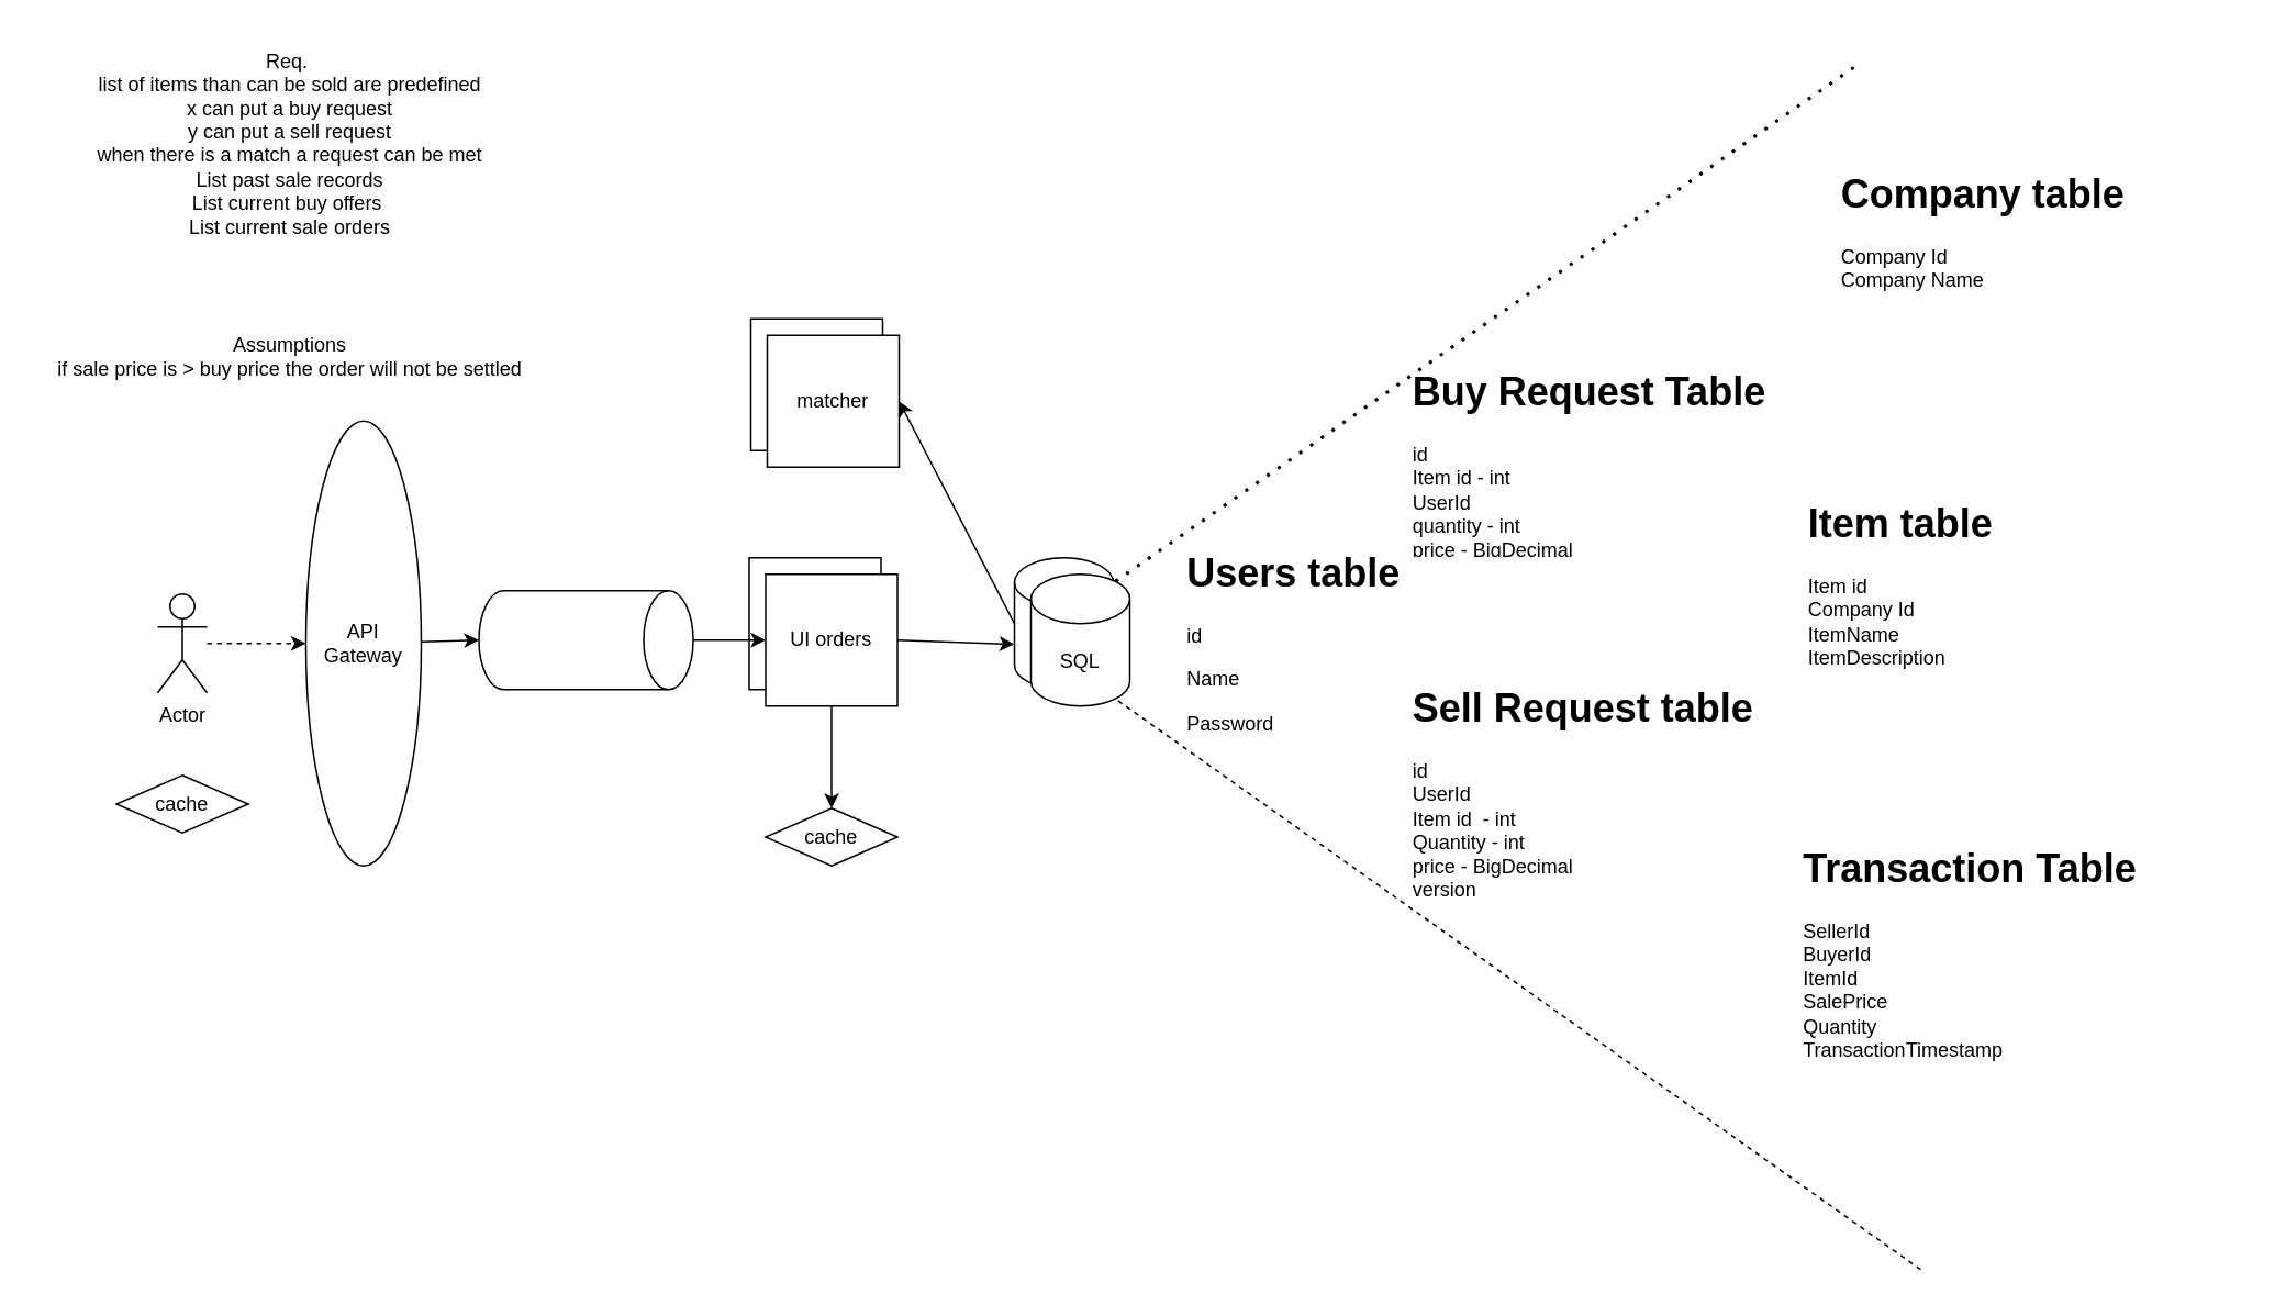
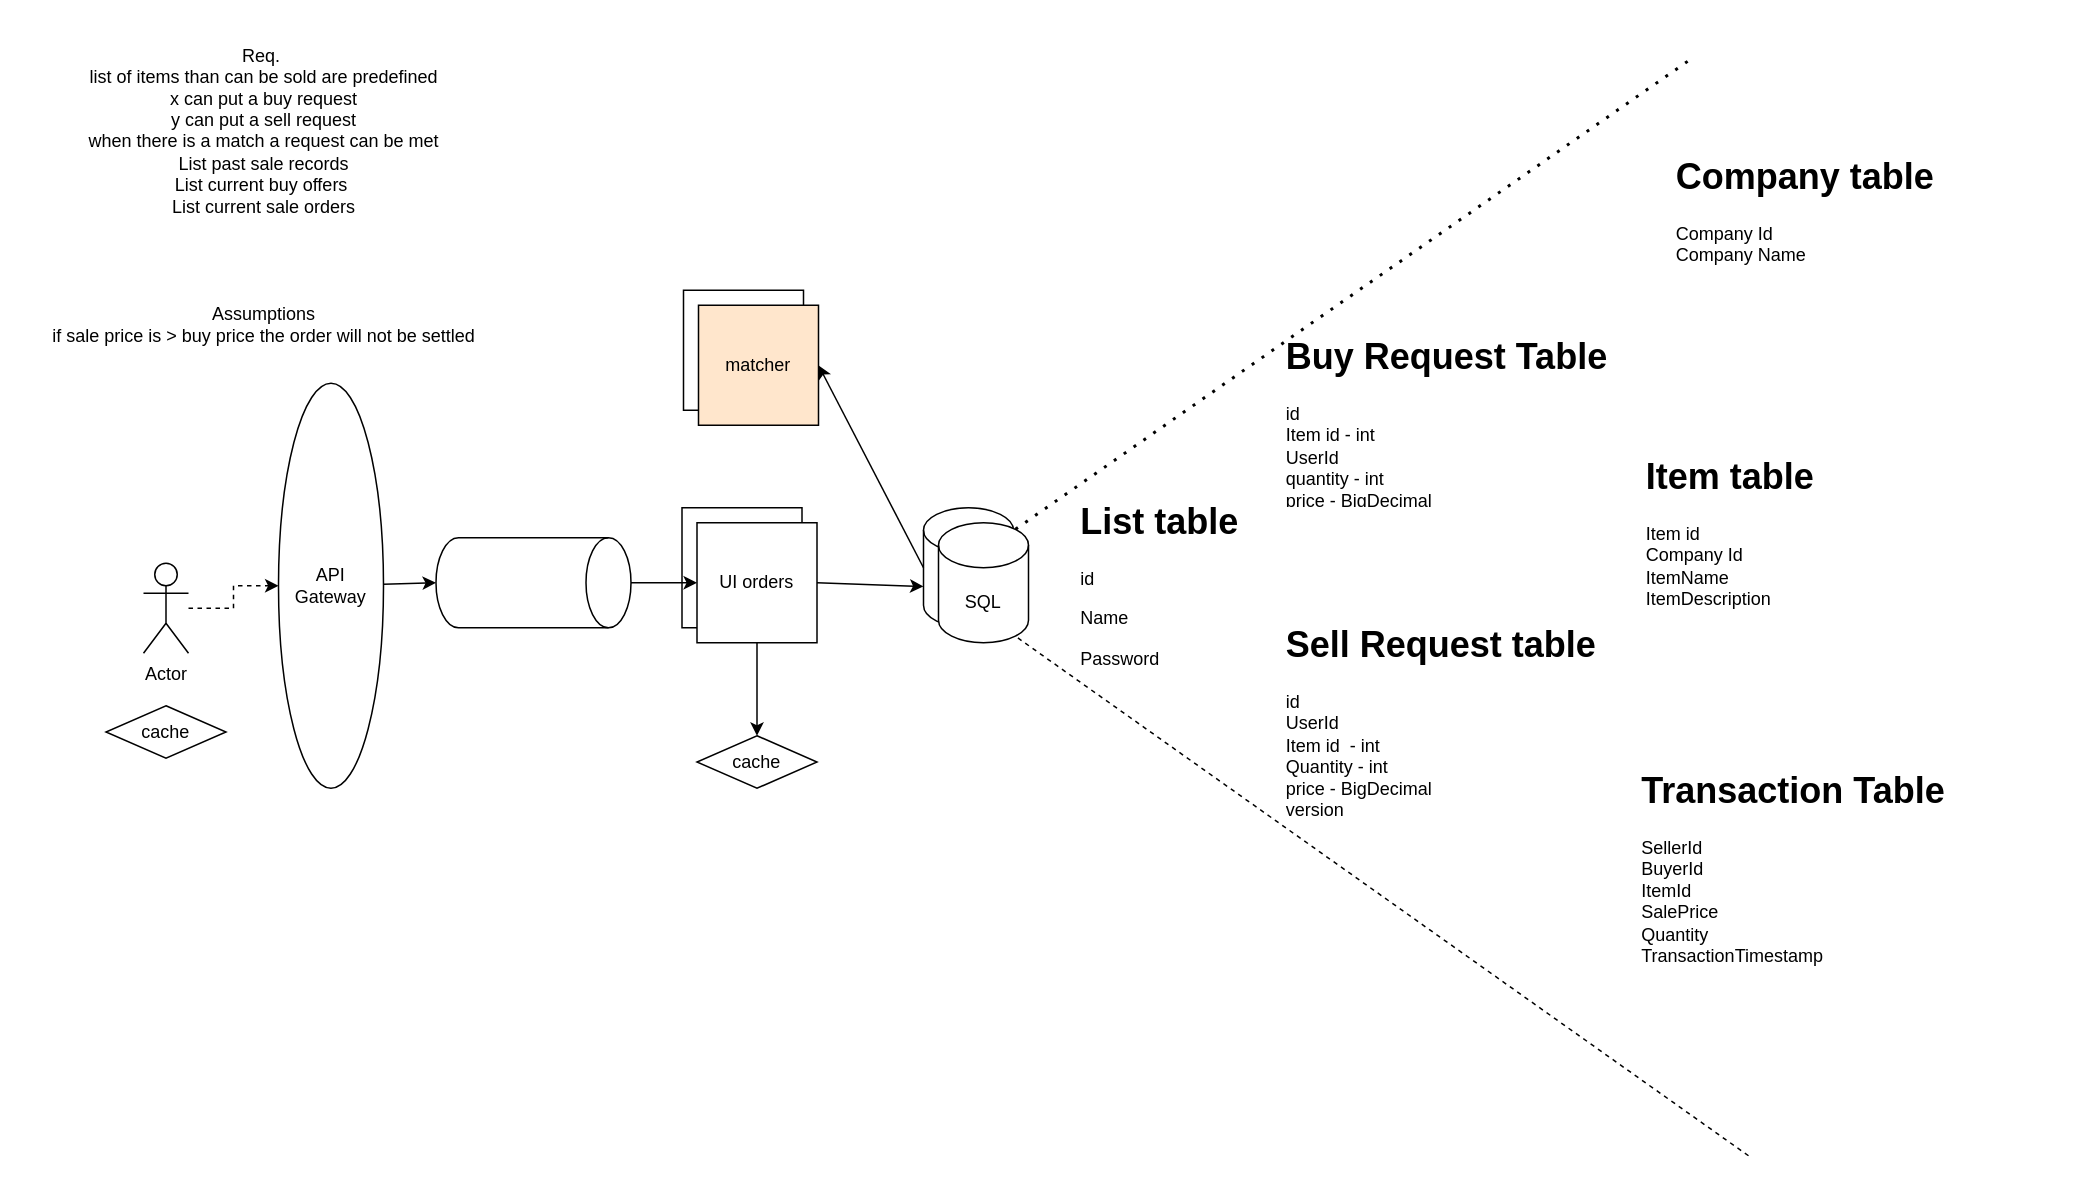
  <mxCell id="0" />
  <mxCell id="1" parent="0" />
  <mxCell id="2" value="Req.&amp;nbsp;&lt;br&gt;list of items than can be sold are predefined&lt;br&gt;x can put a buy request&lt;br&gt;y can put a sell request&lt;br&gt;when there is a match a request can be met&lt;br&gt;List past sale records&lt;br&gt;List current buy offers&amp;nbsp;&lt;br&gt;List current sale orders&lt;br&gt;&lt;br&gt;&lt;br&gt;&lt;br&gt;&lt;br&gt;Assumptions&lt;br&gt;if sale price is &amp;gt; buy price the order will not be settled" style="text;html=1;align=center;verticalAlign=middle;resizable=0;points=[];autosize=1;strokeColor=none;fillColor=none;" parent="1" vertex="1"><mxGeometry x="20" y="20" width="310" height="220" as="geometry" /></mxCell>
  <mxCell id="3" value="" style="edgeStyle=orthogonalEdgeStyle;rounded=0;orthogonalLoop=1;jettySize=auto;html=1;dashed=1;" edge="1" parent="1" source="4" target="5"><mxGeometry relative="1" as="geometry" /></mxCell>
- <mxCell id="4" value="Actor" style="shape=umlActor;verticalLabelPosition=bottom;verticalAlign=top;html=1;outlineConnect=0;" parent="1" vertex="1"><mxGeometry x="95" y="360" width="30" height="60" as="geometry" /></mxCell>
+ <mxCell id="4" value="Actor" style="shape=umlActor;verticalLabelPosition=bottom;verticalAlign=top;html=1;outlineConnect=0;" parent="1" vertex="1"><mxGeometry x="95" y="375" width="30" height="60" as="geometry" /></mxCell>
  <mxCell id="5" value="API Gateway" style="ellipse;whiteSpace=wrap;html=1;" parent="1" vertex="1"><mxGeometry x="185" y="255" width="70" height="270" as="geometry" /></mxCell>
  <mxCell id="6" value="Backend" style="whiteSpace=wrap;html=1;aspect=fixed;" parent="1" vertex="1"><mxGeometry x="454" y="338" width="80" height="80" as="geometry" /></mxCell>
  <mxCell id="7" value="UI orders" style="whiteSpace=wrap;html=1;aspect=fixed;" parent="1" vertex="1"><mxGeometry x="464" y="348" width="80" height="80" as="geometry" /></mxCell>
  <mxCell id="8" value="" style="shape=cylinder3;whiteSpace=wrap;html=1;boundedLbl=1;backgroundOutline=1;size=15;" parent="1" vertex="1"><mxGeometry x="615" y="338" width="60" height="80" as="geometry" /></mxCell>
  <mxCell id="9" value="SQL" style="shape=cylinder3;whiteSpace=wrap;html=1;boundedLbl=1;backgroundOutline=1;size=15;" parent="1" vertex="1"><mxGeometry x="625" y="348" width="60" height="80" as="geometry" /></mxCell>
  <mxCell id="10" value="cache" style="rhombus;whiteSpace=wrap;html=1;" parent="1" vertex="1"><mxGeometry x="464" y="490" width="80" height="35" as="geometry" /></mxCell>
  <mxCell id="11" value="cache" style="rhombus;whiteSpace=wrap;html=1;" parent="1" vertex="1"><mxGeometry x="70" y="470" width="80" height="35" as="geometry" /></mxCell>
  <mxCell id="12" value="" style="shape=cylinder3;whiteSpace=wrap;html=1;boundedLbl=1;backgroundOutline=1;size=15;rotation=90;" parent="1" vertex="1"><mxGeometry x="325" y="323" width="60" height="130" as="geometry" /></mxCell>
- <mxCell id="13" value="&lt;h1&gt;Users table&lt;br&gt;&lt;/h1&gt;&lt;p&gt;id&lt;/p&gt;&lt;p&gt;Name&lt;/p&gt;&lt;p&gt;Password&lt;/p&gt;" style="text;html=1;strokeColor=none;fillColor=none;spacing=5;spacingTop=-20;whiteSpace=wrap;overflow=hidden;rounded=0;" parent="1" vertex="1"><mxGeometry x="715" y="328" width="190" height="120" as="geometry" /></mxCell>
+ <mxCell id="13" value="&lt;h1&gt;List table&lt;br&gt;&lt;/h1&gt;&lt;p&gt;id&lt;/p&gt;&lt;p&gt;Name&lt;/p&gt;&lt;p&gt;Password&lt;/p&gt;" style="text;html=1;strokeColor=none;fillColor=none;spacing=5;spacingTop=-20;whiteSpace=wrap;overflow=hidden;rounded=0;" parent="1" vertex="1"><mxGeometry x="715" y="328" width="190" height="120" as="geometry" /></mxCell>
  <mxCell id="14" value="&lt;h1&gt;Buy Request Table&lt;br&gt;&lt;/h1&gt;&lt;div&gt;&lt;div&gt;id&lt;/div&gt;&lt;div&gt;Item id - int&lt;/div&gt;&lt;div&gt;UserId&lt;/div&gt;&lt;div&gt;quantity - int&lt;/div&gt;&lt;div&gt;price - BigDecimal&lt;/div&gt;&lt;div&gt;version&lt;/div&gt;&lt;/div&gt;" style="text;html=1;strokeColor=none;fillColor=none;spacing=5;spacingTop=-20;whiteSpace=wrap;overflow=hidden;rounded=0;" parent="1" vertex="1"><mxGeometry x="852" y="218" width="230" height="120" as="geometry" /></mxCell>
  <mxCell id="15" value="&lt;h1&gt;Item table&lt;/h1&gt;&lt;div&gt;&lt;div&gt;Item id&lt;/div&gt;&lt;div&gt;Company Id&lt;/div&gt;&lt;div&gt;ItemName&lt;/div&gt;&lt;div&gt;ItemDescription&lt;/div&gt;&lt;/div&gt;" style="text;html=1;strokeColor=none;fillColor=none;spacing=5;spacingTop=-20;whiteSpace=wrap;overflow=hidden;rounded=0;" parent="1" vertex="1"><mxGeometry x="1092" y="298" width="190" height="120" as="geometry" /></mxCell>
  <mxCell id="16" value="&lt;h1&gt;Sell Request table&lt;br&gt;&lt;/h1&gt;&lt;div&gt;&lt;div&gt;id&lt;/div&gt;&lt;div&gt;UserId&lt;/div&gt;&lt;div&gt;Item id&amp;nbsp; - int&lt;/div&gt;&lt;div&gt;Quantity - int&lt;/div&gt;&lt;div&gt;price - BigDecimal&lt;/div&gt;&lt;div&gt;version&lt;/div&gt;&lt;/div&gt;" style="text;html=1;strokeColor=none;fillColor=none;spacing=5;spacingTop=-20;whiteSpace=wrap;overflow=hidden;rounded=0;" parent="1" vertex="1"><mxGeometry x="852" y="410" width="240" height="150" as="geometry" /></mxCell>
  <mxCell id="17" value="Backend" style="whiteSpace=wrap;html=1;aspect=fixed;" parent="1" vertex="1"><mxGeometry x="455" y="193" width="80" height="80" as="geometry" /></mxCell>
- <mxCell id="18" value="matcher" style="whiteSpace=wrap;html=1;aspect=fixed;" parent="1" vertex="1"><mxGeometry x="465" y="203" width="80" height="80" as="geometry" /></mxCell>
+ <mxCell id="18" value="matcher" style="whiteSpace=wrap;html=1;aspect=fixed;fillColor=#ffe6cc;" parent="1" vertex="1"><mxGeometry x="465" y="203" width="80" height="80" as="geometry" /></mxCell>
  <mxCell id="19" value="" style="endArrow=none;dashed=1;html=1;dashPattern=1 3;strokeWidth=2;rounded=0;exitX=0.855;exitY=0;exitDx=0;exitDy=4.35;exitPerimeter=0;" edge="1" parent="1" source="9"><mxGeometry width="50" height="50" relative="1" as="geometry"><mxPoint x="495" y="410" as="sourcePoint" /><mxPoint x="1125" y="40" as="targetPoint" /></mxGeometry></mxCell>
  <mxCell id="20" value="" style="endArrow=none;dashed=1;html=1;rounded=0;entryX=0.855;entryY=1;entryDx=0;entryDy=-4.35;entryPerimeter=0;" edge="1" parent="1" target="9"><mxGeometry width="50" height="50" relative="1" as="geometry"><mxPoint x="1165" y="770" as="sourcePoint" /><mxPoint x="545" y="540" as="targetPoint" /></mxGeometry></mxCell>
  <mxCell id="21" value="&lt;h1&gt;Company table&lt;/h1&gt;&lt;div&gt;&lt;div&gt;Company Id&lt;/div&gt;&lt;div&gt;Company Name&lt;/div&gt;&lt;/div&gt;" style="text;html=1;strokeColor=none;fillColor=none;spacing=5;spacingTop=-20;whiteSpace=wrap;overflow=hidden;rounded=0;" vertex="1" parent="1"><mxGeometry x="1112" y="98" width="190" height="92" as="geometry" /></mxCell>
  <mxCell id="22" value="&lt;h1&gt;&lt;font style=&quot;font-size: 24px;&quot;&gt;Transaction Table&lt;/font&gt;&lt;/h1&gt;SellerId&lt;br&gt;BuyerId&lt;br&gt;ItemId&lt;br&gt;SalePrice&lt;br&gt;Quantity&lt;br&gt;TransactionTimestamp" style="text;whiteSpace=wrap;html=1;" vertex="1" parent="1"><mxGeometry x="1092" y="490" width="273" height="175" as="geometry" /></mxCell>
  <mxCell id="23" value="" style="endArrow=classic;html=1;rounded=0;entryX=0.5;entryY=1;entryDx=0;entryDy=0;entryPerimeter=0;" edge="1" parent="1" source="5" target="12"><mxGeometry width="50" height="50" relative="1" as="geometry"><mxPoint x="495" y="360" as="sourcePoint" /><mxPoint x="545" y="310" as="targetPoint" /></mxGeometry></mxCell>
  <mxCell id="24" value="" style="endArrow=classic;html=1;rounded=0;exitX=0.5;exitY=0;exitDx=0;exitDy=0;exitPerimeter=0;entryX=0;entryY=0.5;entryDx=0;entryDy=0;" edge="1" parent="1" source="12" target="7"><mxGeometry width="50" height="50" relative="1" as="geometry"><mxPoint x="495" y="360" as="sourcePoint" /><mxPoint x="545" y="310" as="targetPoint" /></mxGeometry></mxCell>
  <mxCell id="25" value="" style="endArrow=classic;html=1;rounded=0;exitX=0;exitY=0.5;exitDx=0;exitDy=0;exitPerimeter=0;entryX=1;entryY=0.5;entryDx=0;entryDy=0;" edge="1" parent="1" source="8" target="18"><mxGeometry width="50" height="50" relative="1" as="geometry"><mxPoint x="495" y="360" as="sourcePoint" /><mxPoint x="545" y="310" as="targetPoint" /></mxGeometry></mxCell>
  <mxCell id="26" value="" style="endArrow=classic;html=1;rounded=0;exitX=0.5;exitY=1;exitDx=0;exitDy=0;entryX=0.5;entryY=0;entryDx=0;entryDy=0;" edge="1" parent="1" source="7" target="10"><mxGeometry width="50" height="50" relative="1" as="geometry"><mxPoint x="495" y="360" as="sourcePoint" /><mxPoint x="545" y="310" as="targetPoint" /></mxGeometry></mxCell>
  <mxCell id="27" value="" style="endArrow=classic;html=1;rounded=0;exitX=1;exitY=0.5;exitDx=0;exitDy=0;entryX=0;entryY=0;entryDx=0;entryDy=52.5;entryPerimeter=0;" edge="1" parent="1" source="7" target="8"><mxGeometry width="50" height="50" relative="1" as="geometry"><mxPoint x="615" y="360" as="sourcePoint" /><mxPoint x="665" y="310" as="targetPoint" /></mxGeometry></mxCell>
